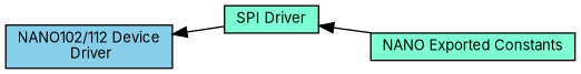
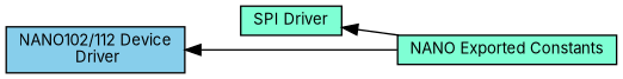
  digraph {
    fontname=Inter
    rankdir=LR
    node [color=black fillcolor=aquamarine fontname=Inter fontsize=10 shape=box style=filled]
    edge [dir=back fontname=Inter fontsize=10 labelfontname=Helvetica labelfontsize=10 shape=plaintext style=solid]
    n1 [fillcolor=skyblue height=0.2 label="NANO102/112 Device\l Driver" width=0.4]
    n2 [fontcolor=black height=0.2 label="SPI Driver" width=0.4]
    n3 [height=0.2 label="NANO Exported Constants" width=0.4]
-   n1 -> n2
+   n1 -> n3
    n2 -> n3
  }
